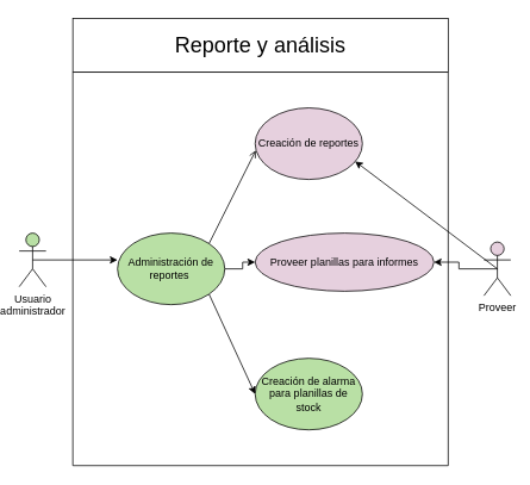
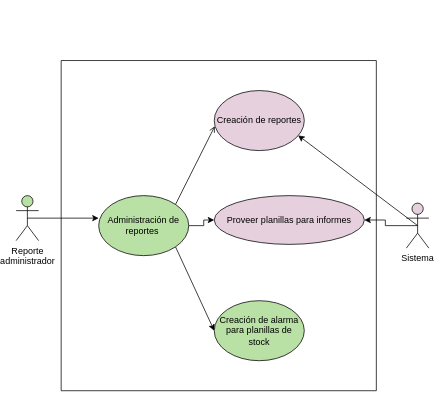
  <mxCell id="0" />
  <mxCell id="1" parent="0" />
- <mxCell id="2" value="Usuario &lt;br&gt;administrador" style="shape=umlActor;verticalLabelPosition=bottom;verticalAlign=top;html=1;outlineConnect=0;fillColor=#B9E0A5;" vertex="1" parent="1"><mxGeometry x="20" y="260" width="30" height="60" as="geometry" /></mxCell>
+ <mxCell id="2" value="Reporte &lt;br&gt;administrador" style="shape=umlActor;verticalLabelPosition=bottom;verticalAlign=top;html=1;outlineConnect=0;fillColor=#B9E0A5;" vertex="1" parent="1"><mxGeometry x="20" y="260" width="30" height="60" as="geometry" /></mxCell>
  <mxCell id="3" value="" style="swimlane;startSize=0;" vertex="1" parent="1"><mxGeometry x="80" y="80" width="420" height="440" as="geometry" /></mxCell>
  <mxCell id="4" style="edgeStyle=orthogonalEdgeStyle;rounded=0;orthogonalLoop=1;jettySize=auto;html=1;exitX=1;exitY=0.5;exitDx=0;exitDy=0;" edge="1" parent="3" source="6" target="8"><mxGeometry relative="1" as="geometry" /></mxCell>
  <mxCell id="5" style="rounded=0;orthogonalLoop=1;jettySize=auto;html=1;exitX=1;exitY=1;exitDx=0;exitDy=0;entryX=0;entryY=0.5;entryDx=0;entryDy=0;" edge="1" parent="3" source="6" target="9"><mxGeometry relative="1" as="geometry" /></mxCell>
  <mxCell id="6" value="Administración de reportes&amp;nbsp;" style="ellipse;whiteSpace=wrap;html=1;fillColor=#B9E0A5;" vertex="1" parent="3"><mxGeometry x="50" y="180" width="120" height="80" as="geometry" /></mxCell>
  <mxCell id="7" value="Creación de reportes" style="ellipse;whiteSpace=wrap;html=1;fillColor=#E6D0DE;" vertex="1" parent="3"><mxGeometry x="204" y="40" width="120" height="80" as="geometry" /></mxCell>
  <mxCell id="8" value="Proveer planillas para informes" style="ellipse;whiteSpace=wrap;html=1;fillColor=#E6D0DE;" vertex="1" parent="3"><mxGeometry x="204" y="180" width="200" height="65" as="geometry" /></mxCell>
  <mxCell id="9" value="Creación de alarma para planillas de stock" style="ellipse;whiteSpace=wrap;html=1;fillColor=#B9E0A5;" vertex="1" parent="3"><mxGeometry x="204" y="320" width="120" height="80" as="geometry" /></mxCell>
  <mxCell id="10" style="rounded=0;orthogonalLoop=1;jettySize=auto;html=1;exitX=1;exitY=0;exitDx=0;exitDy=0;entryX=0.006;entryY=0.594;entryDx=0;entryDy=0;entryPerimeter=0;endArrow=open;" edge="1" parent="3" source="6" target="7"><mxGeometry relative="1" as="geometry" /></mxCell>
  <mxCell id="11" style="edgeStyle=orthogonalEdgeStyle;rounded=0;orthogonalLoop=1;jettySize=auto;html=1;exitX=0.5;exitY=0.5;exitDx=0;exitDy=0;exitPerimeter=0;entryX=1;entryY=0.5;entryDx=0;entryDy=0;" edge="1" parent="1" source="12" target="8"><mxGeometry relative="1" as="geometry" /></mxCell>
- <mxCell id="12" value="Proveer" style="shape=umlActor;verticalLabelPosition=bottom;verticalAlign=top;html=1;outlineConnect=0;fillColor=#E6D0DE;" vertex="1" parent="1"><mxGeometry x="540" y="270" width="30" height="60" as="geometry" /></mxCell>
+ <mxCell id="12" value="Sistema" style="shape=umlActor;verticalLabelPosition=bottom;verticalAlign=top;html=1;outlineConnect=0;fillColor=#E6D0DE;" vertex="1" parent="1"><mxGeometry x="540" y="270" width="30" height="60" as="geometry" /></mxCell>
  <mxCell id="13" style="rounded=0;orthogonalLoop=1;jettySize=auto;html=1;exitX=0.5;exitY=0.5;exitDx=0;exitDy=0;exitPerimeter=0;fillColor=#B9E0A5;" edge="1" parent="1" source="2"><mxGeometry relative="1" as="geometry"><mxPoint x="130" y="290" as="targetPoint" /></mxGeometry></mxCell>
  <mxCell id="14" style="rounded=0;orthogonalLoop=1;jettySize=auto;html=1;exitX=0.5;exitY=0.5;exitDx=0;exitDy=0;exitPerimeter=0;entryX=0.932;entryY=0.747;entryDx=0;entryDy=0;entryPerimeter=0;" edge="1" parent="1" source="12" target="7"><mxGeometry relative="1" as="geometry" /></mxCell>
- <mxCell id="15" value="&lt;font style=&quot;font-size: 24px;&quot;&gt;Reporte y análisis&lt;/font&gt;" style="rounded=0;whiteSpace=wrap;html=1;" vertex="1" parent="1"><mxGeometry x="80" y="20" width="420" height="60" as="geometry" /></mxCell>
